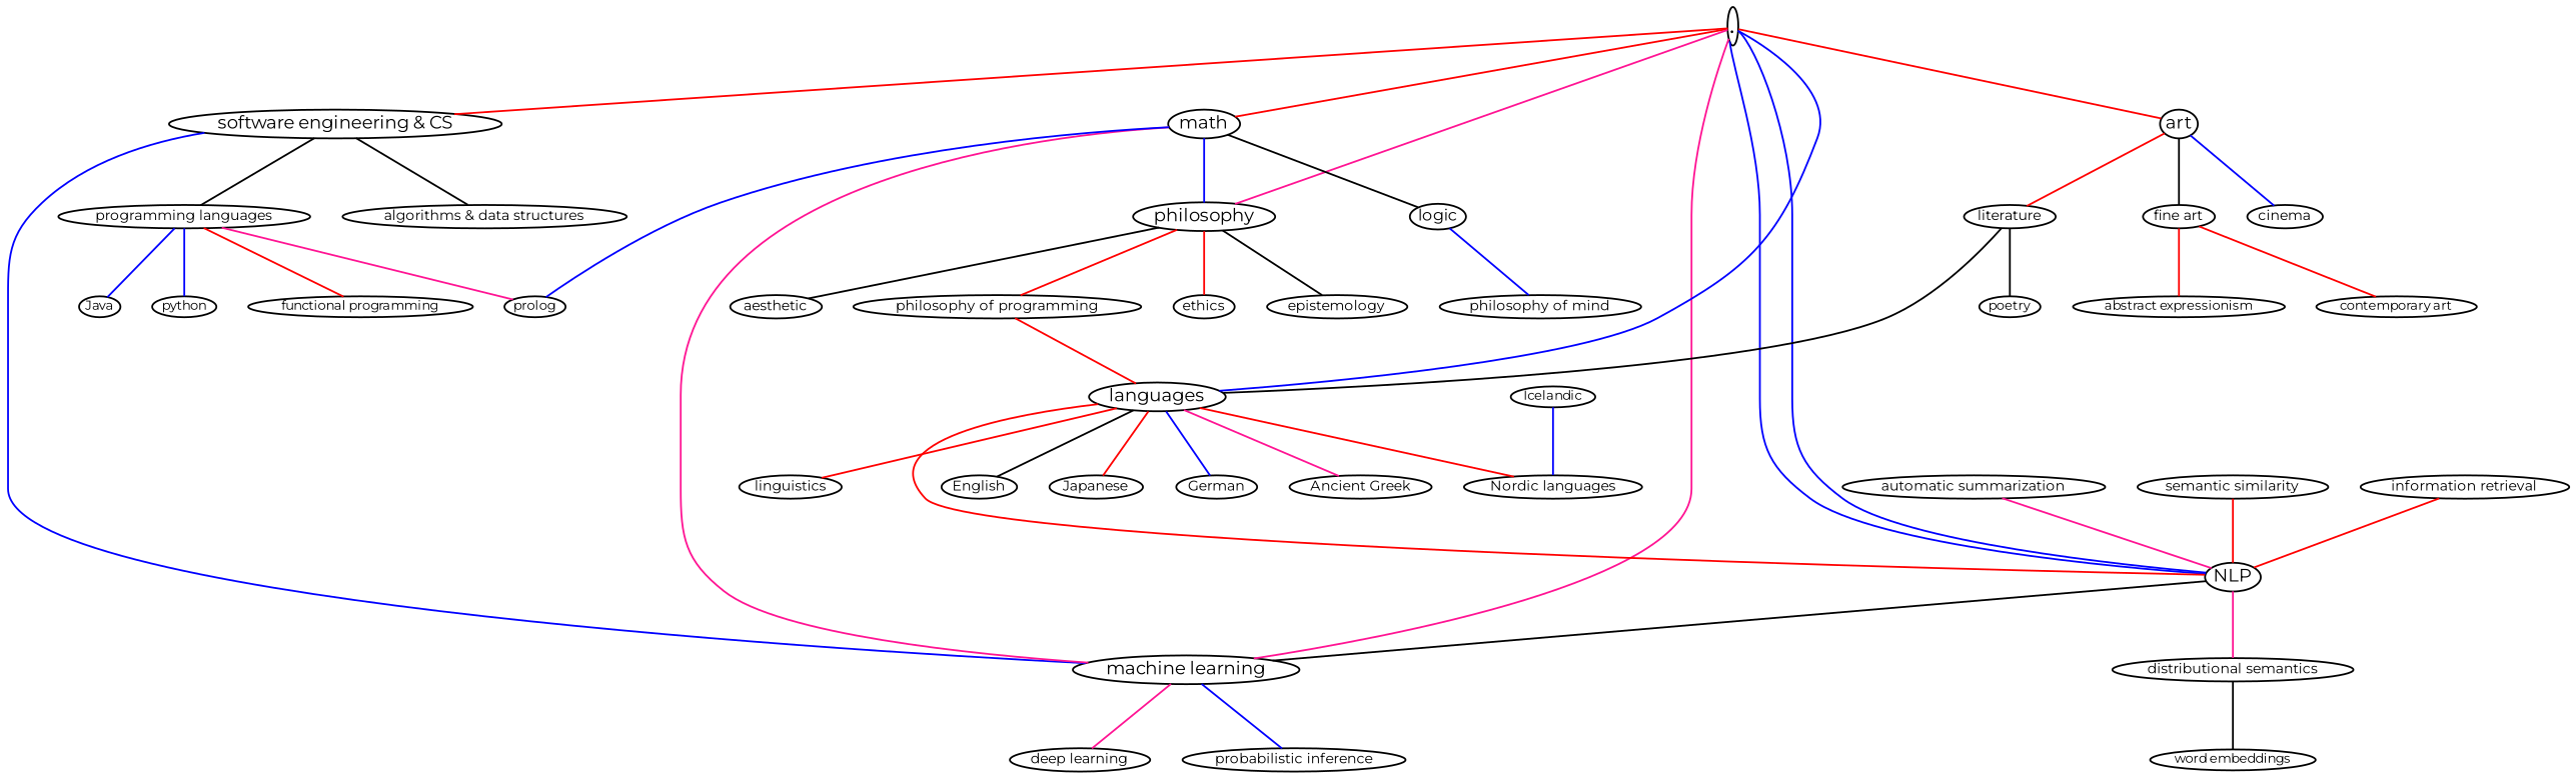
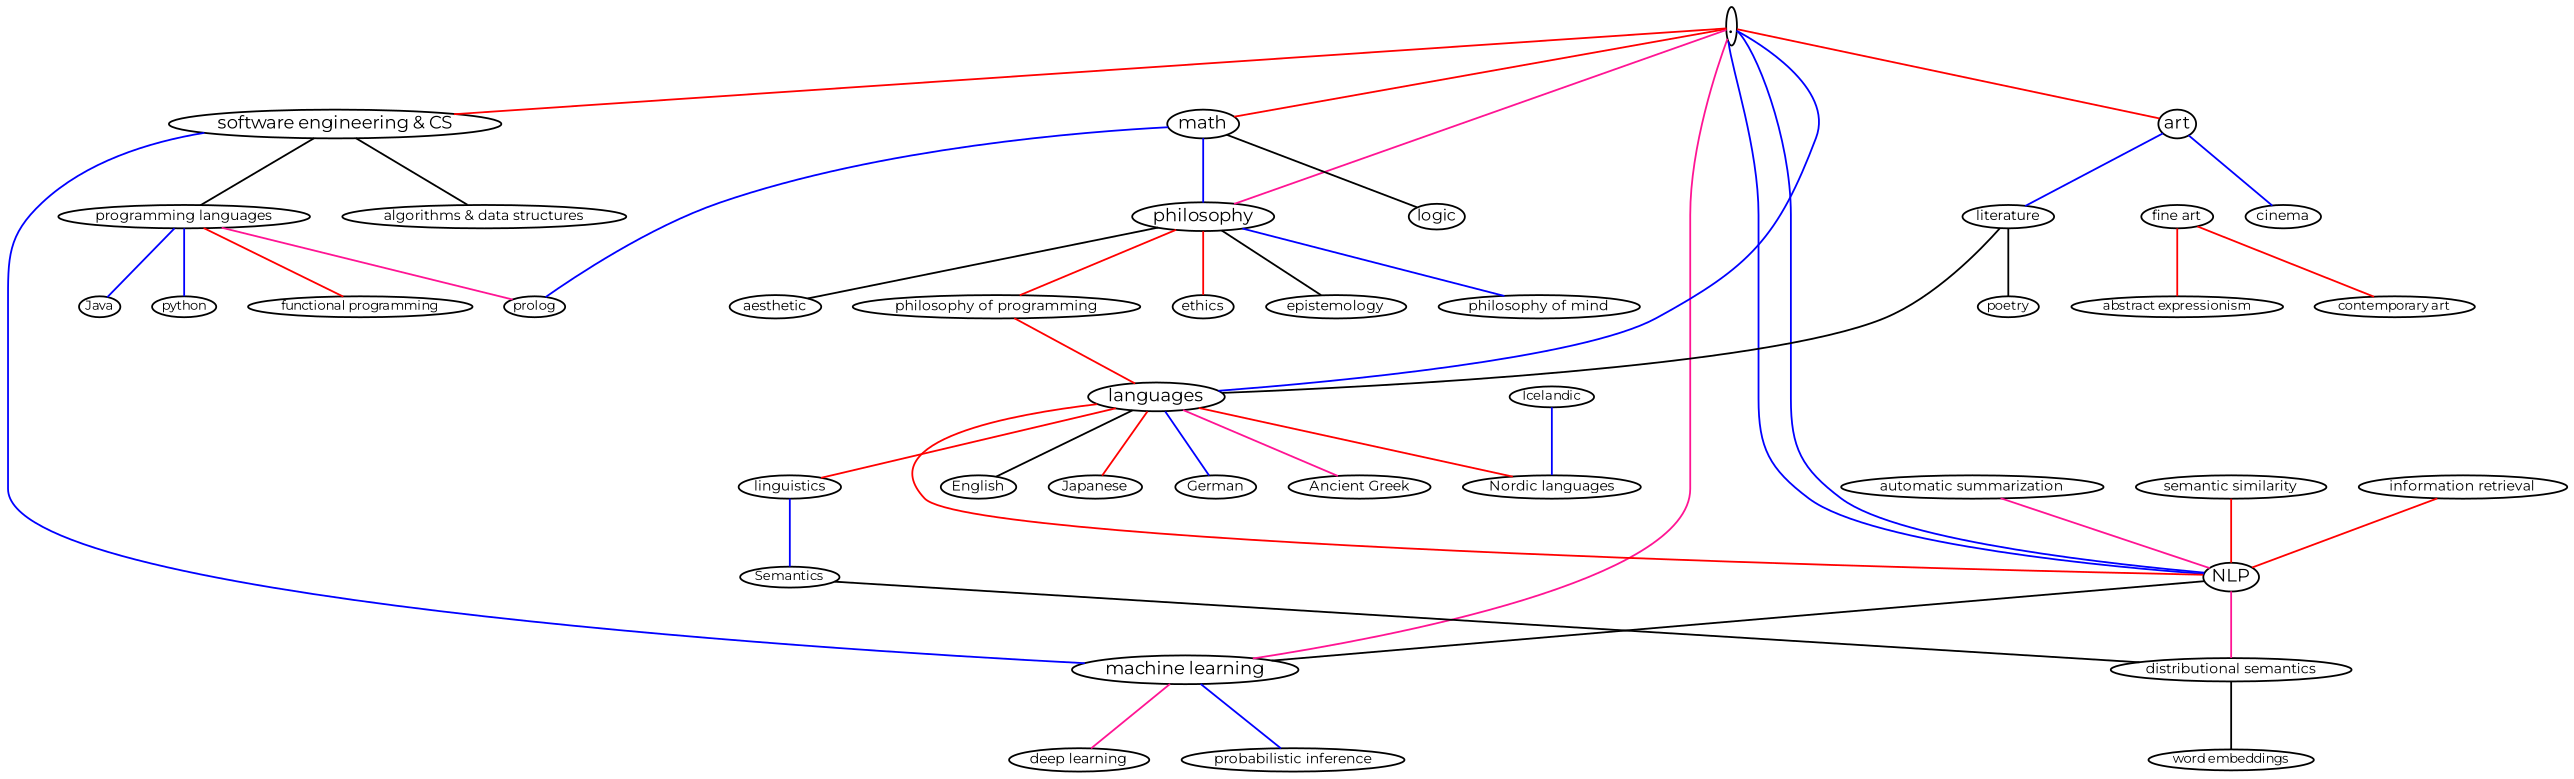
  graph {
    fontname=Montserrat
    overlap_scaling=3
    pack=90
    node [fontname=Montserrat margin=0.001 fontsize=8 group=4]
    edge [color=red fontname=Montserrat]
    n1 [height=0.001 label="." width=0.001 fontsize="" group=""]
    n2 [fontsize=10 group=1 height=0.001 label="software engineering & CS" width=0.001]
    n3 [fontsize=10 group=2 height=0.001 label=math width=0.001]
    n4 [fontsize=10 group=6 height=0.001 label="machine learning" width=0.001]
    n5 [fontsize=10 group=7 height=0.001 label=NLP width=0.001]
    n6 [fontsize=10 group=3 height=0.001 label=philosophy width=0.001]
    n7 [fontsize=10 height=0.001 label=languages width=0.001]
    n8 [fontsize=10 group=5 height=0.001 label=art width=0.001]
    n9 [group=1 height=0.001 label="programming languages" width=0.001]
    n10 [group=1 height=0.001 label="algorithms & data structures" width=0.001]
    n11 [fontsize=7 group=1 height=0.001 label=prolog width=0.001]
    n12 [fontsize=9 group=8 height=0.001 label=logic width=0.001]
    n13 [group=6 height=0.001 label="deep learning" width=0.001]
    n14 [group=6 height=0.001 label="probabilistic inference" width=0.001]
    n15 [group=7 height=0.001 label="distributional semantics" width=0.001]
    n16 [group=3 height=0.001 label=aesthetic width=0.001]
    n17 [group=3 height=0.001 label="philosophy of programming" width=0.001]
    n18 [group=3 height=0.001 label=ethics width=0.001]
    n19 [group=3 height=0.001 label="philosophy of mind" width=0.001]
    n20 [groups=3 height=0.001 label=epistemology width=0.001 group=""]
    n21 [height=0.001 label=linguistics width=0.001]
    n22 [height=0.001 label=English width=0.001]
    n23 [height=0.001 label=Japanese width=0.001]
    n24 [height=0.001 label=German width=0.001]
    n25 [height=0.001 label="Ancient Greek" width=0.001]
    n26 [height=0.001 label="Nordic languages" width=0.001]
    n27 [group=5 height=0.001 label=literature width=0.001]
    n28 [group=5 height=0.001 label="fine art" width=0.001]
    n29 [group=5 height=0.001 label=cinema width=0.001]
    n30 [fontsize=7 group=1 height=0.001 label=Java width=0.001]
    n31 [fontsize=7 group=1 height=0.001 label=python width=0.001]
    n32 [fontsize=7 group=1 height=0.001 label="functional programming" width=0.001]
    n33 [fontsize=7 group=7 height=0.001 label="word embeddings" width=0.001]
    n34 [group=7 height=0.001 label="automatic summarization" width=0.001]
    n35 [group=7 height=0.001 label="semantic similarity" width=0.001]
    n36 [group=7 height=0.001 label="information retrieval" width=0.001]
+   n37 [fontsize=7 height=0.001 label=Semantics width=0.001]
    n38 [fontsize=7 height=0.001 label=Icelandic width=0.001]
    n39 [fontsize=7 group=5 height=0.001 label=poetry width=0.001]
    n40 [fontsize=7 group=5 height=0.001 label="abstract expressionism" width=0.001]
    n41 [fontsize=7 group=5 height=0.001 label="contemporary art" width=0.001]
    n1 -- n2
    n1 -- n3
    n1 -- n4 [color=deeppink]
    n1 -- n5 [color=blue]
    n1 -- n5 [color=blue]
    n1 -- n6 [color=deeppink]
    n1 -- n7 [color=blue]
    n1 -- n8
    n2 -- n4 [color=blue]
    n2 -- n9 [color=black]
    n2 -- n10 [color=black]
-   n3 -- n4 [color=deeppink]
    n3 -- n6 [color=blue]
    n3 -- n11 [color=blue]
    n3 -- n12 [color=black]
    n4 -- n13 [color=deeppink]
    n4 -- n14 [color=blue]
    n5 -- n4 [color=black]
    n5 -- n15 [color=deeppink]
    n6 -- n16 [color=black]
    n6 -- n17
    n6 -- n18
-   n12 -- n19 [color=blue]
+   n6 -- n19 [color=blue]
    n6 -- n20 [color=black]
    n7 -- n5
    n7 -- n21
    n7 -- n22 [color=black]
    n7 -- n23
    n7 -- n24 [color=blue]
    n7 -- n25 [color=deeppink]
    n7 -- n26
-   n8 -- n27
-   n8 -- n28 [color=black]
+   n8 -- n27 [color=blue]
    n8 -- n29 [color=blue]
    n9 -- n11 [color=deeppink]
    n9 -- n30 [color=blue]
    n9 -- n31 [color=blue]
    n9 -- n32
    n15 -- n33 [color=black]
    n17 -- n7
+   n21 -- n37 [color=blue]
    n27 -- n7 [color=black]
    n27 -- n39 [color=black]
    n28 -- n40
    n28 -- n41
    n34 -- n5 [color=deeppink]
    n35 -- n5
    n36 -- n5
+   n37 -- n15 [color=black]
    n38 -- n26 [color=blue]
  }
